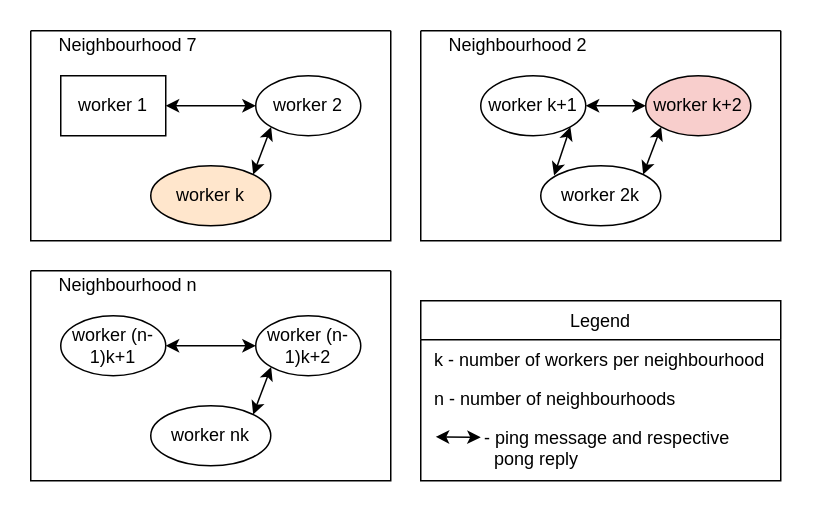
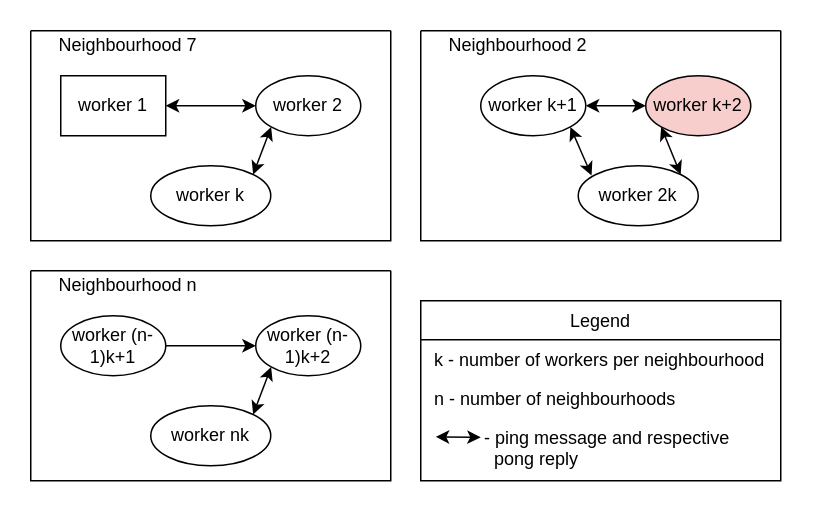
  <mxCell id="0" />
  <mxCell id="1" parent="0" />
  <mxCell id="2" value="" style="swimlane;startSize=0;" vertex="1" parent="1"><mxGeometry x="20" y="20" width="240" height="140" as="geometry"><mxRectangle x="320" y="200" width="50" height="40" as="alternateBounds" /></mxGeometry></mxCell>
  <mxCell id="3" value="Neighbourhood 7" style="text;html=1;strokeColor=none;fillColor=none;align=center;verticalAlign=middle;whiteSpace=wrap;rounded=0;" vertex="1" parent="2"><mxGeometry width="130" height="20" as="geometry" /></mxCell>
  <mxCell id="4" value="worker 2" style="ellipse;whiteSpace=wrap;html=1;align=center;" vertex="1" parent="2"><mxGeometry x="150" y="30" width="70" height="40" as="geometry" /></mxCell>
  <mxCell id="5" value="worker 1" style="whiteSpace=wrap;html=1;align=center;rounded=0;" vertex="1" parent="2"><mxGeometry x="20" y="30" width="70" height="40" as="geometry" /></mxCell>
- <mxCell id="6" value="worker k" style="ellipse;whiteSpace=wrap;html=1;align=center;fillColor=#ffe6cc;" vertex="1" parent="2"><mxGeometry x="80" y="90" width="80" height="40" as="geometry" /></mxCell>
+ <mxCell id="6" value="worker k" style="ellipse;whiteSpace=wrap;html=1;align=center;" vertex="1" parent="2"><mxGeometry x="80" y="90" width="80" height="40" as="geometry" /></mxCell>
  <mxCell id="7" value="" style="endArrow=classic;startArrow=classic;html=1;exitX=0;exitY=0.5;exitDx=0;exitDy=0;entryX=1;entryY=0.5;entryDx=0;entryDy=0;" edge="1" parent="2" source="4" target="5"><mxGeometry width="50" height="50" relative="1" as="geometry"><mxPoint x="150" y="160" as="sourcePoint" /><mxPoint x="200" y="110" as="targetPoint" /></mxGeometry></mxCell>
  <mxCell id="8" value="" style="endArrow=classic;startArrow=classic;html=1;exitX=0;exitY=1;exitDx=0;exitDy=0;entryX=1;entryY=0;entryDx=0;entryDy=0;" edge="1" parent="2" source="4" target="6"><mxGeometry width="50" height="50" relative="1" as="geometry"><mxPoint x="160" y="70" as="sourcePoint" /><mxPoint x="110" y="70" as="targetPoint" /></mxGeometry></mxCell>
  <mxCell id="9" value="" style="swimlane;startSize=0;" vertex="1" parent="1"><mxGeometry x="280" y="20" width="240" height="140" as="geometry"><mxRectangle x="320" y="200" width="50" height="40" as="alternateBounds" /></mxGeometry></mxCell>
  <mxCell id="10" value="Neighbourhood 2" style="text;html=1;strokeColor=none;fillColor=none;align=center;verticalAlign=middle;whiteSpace=wrap;rounded=0;" vertex="1" parent="9"><mxGeometry width="130" height="20" as="geometry" /></mxCell>
  <mxCell id="11" value="worker k+2" style="ellipse;whiteSpace=wrap;html=1;align=center;fillColor=#f8cecc;" vertex="1" parent="9"><mxGeometry x="150" y="30" width="70" height="40" as="geometry" /></mxCell>
  <mxCell id="12" value="worker k+1" style="ellipse;whiteSpace=wrap;html=1;align=center;" vertex="1" parent="9"><mxGeometry x="40" y="30" width="70" height="40" as="geometry" /></mxCell>
- <mxCell id="13" value="worker 2k" style="ellipse;whiteSpace=wrap;html=1;align=center;" vertex="1" parent="9"><mxGeometry x="80" y="90" width="80" height="40" as="geometry" /></mxCell>
+ <mxCell id="13" value="worker 2k" style="ellipse;whiteSpace=wrap;html=1;align=center;" vertex="1" parent="9"><mxGeometry x="105" y="90" width="80" height="40" as="geometry" /></mxCell>
  <mxCell id="14" value="" style="endArrow=classic;startArrow=classic;html=1;exitX=0;exitY=0.5;exitDx=0;exitDy=0;entryX=1;entryY=0.5;entryDx=0;entryDy=0;" edge="1" parent="9" source="11" target="12"><mxGeometry width="50" height="50" relative="1" as="geometry"><mxPoint x="150" y="160" as="sourcePoint" /><mxPoint x="200" y="110" as="targetPoint" /></mxGeometry></mxCell>
  <mxCell id="15" value="" style="endArrow=classic;startArrow=classic;html=1;exitX=0;exitY=1;exitDx=0;exitDy=0;entryX=1;entryY=0;entryDx=0;entryDy=0;" edge="1" parent="9" source="11" target="13"><mxGeometry width="50" height="50" relative="1" as="geometry"><mxPoint x="160" y="70" as="sourcePoint" /><mxPoint x="110" y="70" as="targetPoint" /></mxGeometry></mxCell>
  <mxCell id="16" value="" style="endArrow=classic;startArrow=classic;html=1;exitX=1;exitY=1;exitDx=0;exitDy=0;entryX=0.111;entryY=0.163;entryDx=0;entryDy=0;entryPerimeter=0;" edge="1" parent="9" source="12" target="13"><mxGeometry width="50" height="50" relative="1" as="geometry"><mxPoint x="200" y="100" as="sourcePoint" /><mxPoint x="168.284" y="148.787" as="targetPoint" /></mxGeometry></mxCell>
  <mxCell id="17" value="" style="swimlane;startSize=0;" vertex="1" parent="1"><mxGeometry x="20" y="180" width="240" height="140" as="geometry"><mxRectangle x="320" y="200" width="50" height="40" as="alternateBounds" /></mxGeometry></mxCell>
  <mxCell id="18" value="Neighbourhood n" style="text;html=1;strokeColor=none;fillColor=none;align=center;verticalAlign=middle;whiteSpace=wrap;rounded=0;" vertex="1" parent="17"><mxGeometry width="130" height="20" as="geometry" /></mxCell>
  <mxCell id="19" value="worker (n-1)k+2" style="ellipse;whiteSpace=wrap;html=1;align=center;" vertex="1" parent="17"><mxGeometry x="150" y="30" width="70" height="40" as="geometry" /></mxCell>
  <mxCell id="20" value="worker (n-1)k+1" style="ellipse;whiteSpace=wrap;html=1;align=center;" vertex="1" parent="17"><mxGeometry x="20" y="30" width="70" height="40" as="geometry" /></mxCell>
  <mxCell id="21" value="worker nk" style="ellipse;whiteSpace=wrap;html=1;align=center;" vertex="1" parent="17"><mxGeometry x="80" y="90" width="80" height="40" as="geometry" /></mxCell>
- <mxCell id="22" value="" style="endArrow=classic;startArrow=classic;html=1;exitX=0;exitY=0.5;exitDx=0;exitDy=0;entryX=1;entryY=0.5;entryDx=0;entryDy=0;" edge="1" parent="17" source="19" target="20"><mxGeometry width="50" height="50" relative="1" as="geometry"><mxPoint x="150" y="160" as="sourcePoint" /><mxPoint x="200" y="110" as="targetPoint" /></mxGeometry></mxCell>
+ <mxCell id="22" value="" style="endArrow=none;startArrow=classic;html=1;exitX=0;exitY=0.5;exitDx=0;exitDy=0;entryX=1;entryY=0.5;entryDx=0;entryDy=0;" edge="1" parent="17" source="19" target="20"><mxGeometry width="50" height="50" relative="1" as="geometry"><mxPoint x="150" y="160" as="sourcePoint" /><mxPoint x="200" y="110" as="targetPoint" /></mxGeometry></mxCell>
  <mxCell id="23" value="" style="endArrow=classic;startArrow=classic;html=1;exitX=0;exitY=1;exitDx=0;exitDy=0;entryX=1;entryY=0;entryDx=0;entryDy=0;" edge="1" parent="17" source="19" target="21"><mxGeometry width="50" height="50" relative="1" as="geometry"><mxPoint x="160" y="70" as="sourcePoint" /><mxPoint x="110" y="70" as="targetPoint" /></mxGeometry></mxCell>
  <mxCell id="24" value="Legend" style="swimlane;fontStyle=0;childLayout=stackLayout;horizontal=1;startSize=26;fillColor=none;horizontalStack=0;resizeParent=1;resizeParentMax=0;resizeLast=0;collapsible=1;marginBottom=0;" vertex="1" parent="1"><mxGeometry x="280" y="200" width="240" height="120" as="geometry" /></mxCell>
  <mxCell id="25" value=" k - number of workers per neighbourhood" style="text;strokeColor=none;fillColor=none;align=left;verticalAlign=top;spacingLeft=4;spacingRight=4;overflow=hidden;rotatable=0;points=[[0,0.5],[1,0.5]];portConstraint=eastwest;" vertex="1" parent="24"><mxGeometry y="26" width="240" height="26" as="geometry" /></mxCell>
  <mxCell id="26" value=" n - number of neighbourhoods" style="text;strokeColor=none;fillColor=none;align=left;verticalAlign=top;spacingLeft=4;spacingRight=4;overflow=hidden;rotatable=0;points=[[0,0.5],[1,0.5]];portConstraint=eastwest;" vertex="1" parent="24"><mxGeometry y="52" width="240" height="26" as="geometry" /></mxCell>
  <mxCell id="27" value="           - ping message and respective              pong reply" style="text;strokeColor=none;fillColor=none;align=left;verticalAlign=top;spacingLeft=4;spacingRight=4;overflow=hidden;rotatable=0;points=[[0,0.5],[1,0.5]];portConstraint=eastwest;whiteSpace=wrap;" vertex="1" parent="24"><mxGeometry y="78" width="240" height="42" as="geometry" /></mxCell>
  <mxCell id="28" value="" style="endArrow=classic;startArrow=classic;html=1;" edge="1" parent="24"><mxGeometry width="50" height="50" relative="1" as="geometry"><mxPoint x="10" y="90.71" as="sourcePoint" /><mxPoint x="40" y="91" as="targetPoint" /></mxGeometry></mxCell>
